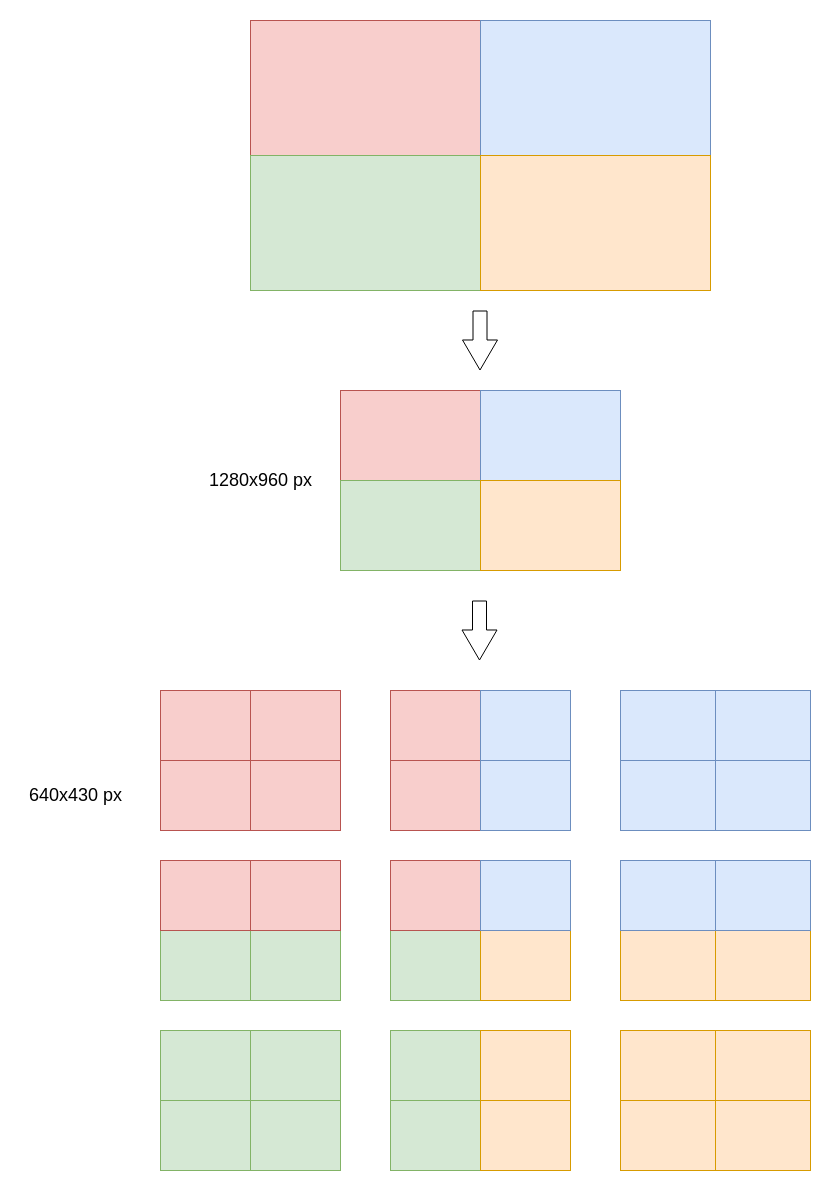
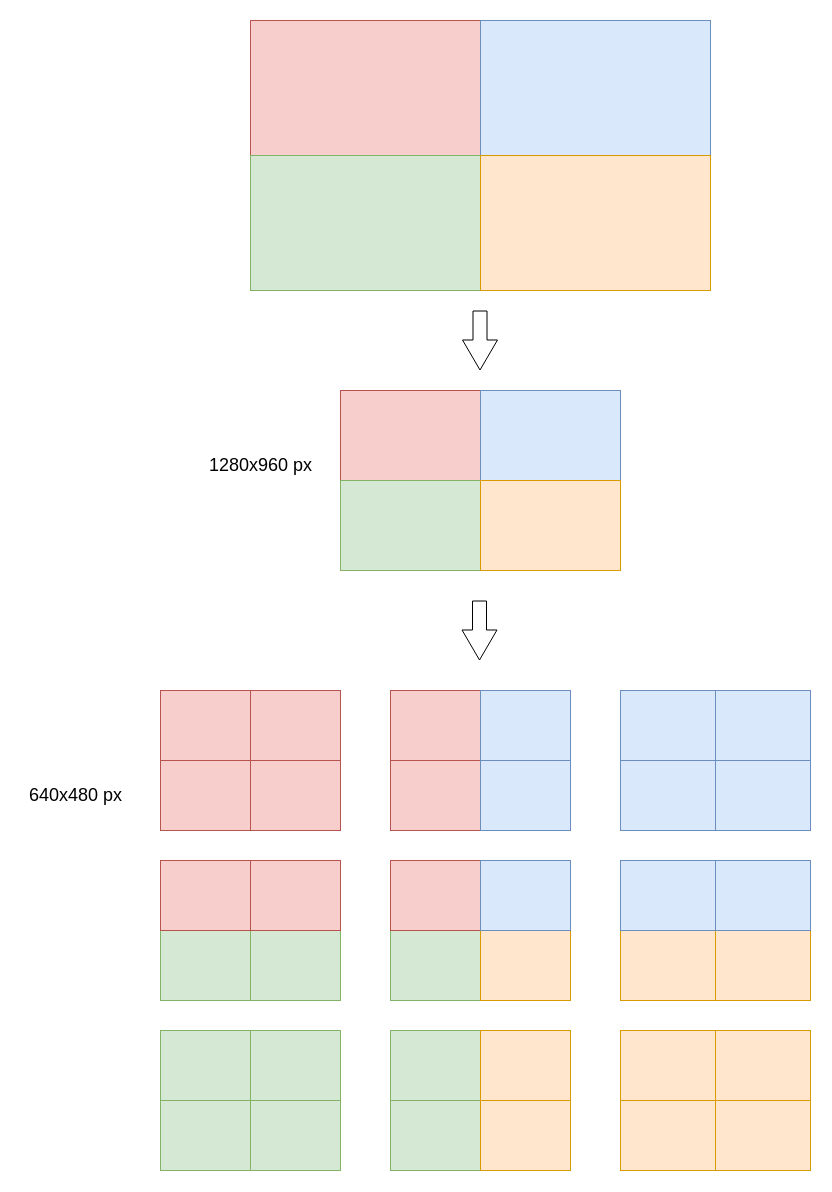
  <mxCell id="0" />
  <mxCell id="1" parent="0" />
  <mxCell id="2" value="" style="rounded=0;whiteSpace=wrap;html=1;" vertex="1" parent="1"><mxGeometry x="250" y="20" width="460" height="270" as="geometry" /></mxCell>
  <mxCell id="3" value="" style="rounded=0;whiteSpace=wrap;html=1;" vertex="1" parent="1"><mxGeometry x="340" y="390" width="280" height="180" as="geometry" /></mxCell>
  <mxCell id="4" value="" style="shape=flexArrow;endArrow=classic;html=1;width=14;endSize=9.67;" edge="1" parent="1"><mxGeometry width="50" height="50" relative="1" as="geometry"><mxPoint x="479.5" y="310" as="sourcePoint" /><mxPoint x="479.5" y="370" as="targetPoint" /></mxGeometry></mxCell>
- <mxCell id="5" value="1280x960 px" style="text;html=1;align=center;verticalAlign=middle;resizable=0;points=[];autosize=1;strokeColor=none;fontSize=18;" vertex="1" parent="1"><mxGeometry x="200" y="465" width="120" height="30" as="geometry" /></mxCell>
+ <mxCell id="5" value="1280x960 px" style="text;html=1;align=center;verticalAlign=middle;resizable=0;points=[];autosize=1;strokeColor=none;fontSize=18;" vertex="1" parent="1"><mxGeometry x="200" y="450" width="120" height="30" as="geometry" /></mxCell>
  <mxCell id="6" value="" style="rounded=0;whiteSpace=wrap;html=1;fontSize=18;fillColor=#f8cecc;strokeColor=#b85450;" vertex="1" parent="1"><mxGeometry x="340" y="390" width="140" height="90" as="geometry" /></mxCell>
  <mxCell id="7" value="" style="rounded=0;whiteSpace=wrap;html=1;fontSize=18;fillColor=#dae8fc;strokeColor=#6c8ebf;" vertex="1" parent="1"><mxGeometry x="480" y="390" width="140" height="90" as="geometry" /></mxCell>
  <mxCell id="8" value="" style="rounded=0;whiteSpace=wrap;html=1;fontSize=18;fillColor=#d5e8d4;strokeColor=#82b366;" vertex="1" parent="1"><mxGeometry x="340" y="480" width="140" height="90" as="geometry" /></mxCell>
  <mxCell id="9" value="" style="rounded=0;whiteSpace=wrap;html=1;fontSize=18;fillColor=#ffe6cc;strokeColor=#d79b00;" vertex="1" parent="1"><mxGeometry x="480" y="480" width="140" height="90" as="geometry" /></mxCell>
  <mxCell id="10" value="" style="rounded=0;whiteSpace=wrap;html=1;fontSize=18;fillColor=#f8cecc;strokeColor=#b85450;" vertex="1" parent="1"><mxGeometry x="250" y="20" width="230" height="135" as="geometry" /></mxCell>
  <mxCell id="11" value="" style="rounded=0;whiteSpace=wrap;html=1;fontSize=18;fillColor=#dae8fc;strokeColor=#6c8ebf;" vertex="1" parent="1"><mxGeometry x="480" y="20" width="230" height="135" as="geometry" /></mxCell>
  <mxCell id="12" value="" style="rounded=0;whiteSpace=wrap;html=1;fontSize=18;fillColor=#d5e8d4;strokeColor=#82b366;" vertex="1" parent="1"><mxGeometry x="250" y="155" width="230" height="135" as="geometry" /></mxCell>
  <mxCell id="13" value="" style="rounded=0;whiteSpace=wrap;html=1;fontSize=18;fillColor=#ffe6cc;strokeColor=#d79b00;" vertex="1" parent="1"><mxGeometry x="480" y="155" width="230" height="135" as="geometry" /></mxCell>
  <mxCell id="14" value="" style="rounded=0;whiteSpace=wrap;html=1;fontSize=18;fillColor=#f8cecc;strokeColor=#b85450;" vertex="1" parent="1"><mxGeometry x="160" y="760" width="90" height="70" as="geometry" /></mxCell>
  <mxCell id="15" value="" style="rounded=0;whiteSpace=wrap;html=1;fontSize=18;fillColor=#f8cecc;strokeColor=#b85450;" vertex="1" parent="1"><mxGeometry x="250" y="760" width="90" height="70" as="geometry" /></mxCell>
  <mxCell id="16" value="" style="rounded=0;whiteSpace=wrap;html=1;fontSize=18;fillColor=#f8cecc;strokeColor=#b85450;" vertex="1" parent="1"><mxGeometry x="160" y="690" width="90" height="70" as="geometry" /></mxCell>
  <mxCell id="17" value="" style="rounded=0;whiteSpace=wrap;html=1;fontSize=18;fillColor=#f8cecc;strokeColor=#b85450;" vertex="1" parent="1"><mxGeometry x="250" y="690" width="90" height="70" as="geometry" /></mxCell>
  <mxCell id="18" value="" style="rounded=0;whiteSpace=wrap;html=1;fontSize=18;fillColor=#f8cecc;strokeColor=#b85450;" vertex="1" parent="1"><mxGeometry x="390" y="760" width="90" height="70" as="geometry" /></mxCell>
  <mxCell id="19" value="" style="rounded=0;whiteSpace=wrap;html=1;fontSize=18;fillColor=#dae8fc;strokeColor=#6c8ebf;" vertex="1" parent="1"><mxGeometry x="480" y="760" width="90" height="70" as="geometry" /></mxCell>
  <mxCell id="20" value="" style="rounded=0;whiteSpace=wrap;html=1;fontSize=18;fillColor=#f8cecc;strokeColor=#b85450;" vertex="1" parent="1"><mxGeometry x="390" y="690" width="90" height="70" as="geometry" /></mxCell>
  <mxCell id="21" value="" style="rounded=0;whiteSpace=wrap;html=1;fontSize=18;fillColor=#dae8fc;strokeColor=#6c8ebf;" vertex="1" parent="1"><mxGeometry x="480" y="690" width="90" height="70" as="geometry" /></mxCell>
  <mxCell id="22" value="" style="rounded=0;whiteSpace=wrap;html=1;fontSize=18;fillColor=#dae8fc;strokeColor=#6c8ebf;" vertex="1" parent="1"><mxGeometry x="620" y="760" width="95" height="70" as="geometry" /></mxCell>
  <mxCell id="23" value="" style="rounded=0;whiteSpace=wrap;html=1;fontSize=18;fillColor=#dae8fc;strokeColor=#6c8ebf;" vertex="1" parent="1"><mxGeometry x="715" y="760" width="95" height="70" as="geometry" /></mxCell>
  <mxCell id="24" value="" style="rounded=0;whiteSpace=wrap;html=1;fontSize=18;fillColor=#dae8fc;strokeColor=#6c8ebf;" vertex="1" parent="1"><mxGeometry x="620" y="690" width="95" height="70" as="geometry" /></mxCell>
  <mxCell id="25" value="" style="rounded=0;whiteSpace=wrap;html=1;fontSize=18;fillColor=#dae8fc;strokeColor=#6c8ebf;" vertex="1" parent="1"><mxGeometry x="715" y="690" width="95" height="70" as="geometry" /></mxCell>
  <mxCell id="26" value="" style="rounded=0;whiteSpace=wrap;html=1;fontSize=18;fillColor=#d5e8d4;strokeColor=#82b366;" vertex="1" parent="1"><mxGeometry x="160" y="930" width="90" height="70" as="geometry" /></mxCell>
  <mxCell id="27" value="" style="rounded=0;whiteSpace=wrap;html=1;fontSize=18;fillColor=#d5e8d4;strokeColor=#82b366;" vertex="1" parent="1"><mxGeometry x="250" y="930" width="90" height="70" as="geometry" /></mxCell>
  <mxCell id="28" value="" style="rounded=0;whiteSpace=wrap;html=1;fontSize=18;fillColor=#f8cecc;strokeColor=#b85450;" vertex="1" parent="1"><mxGeometry x="160" y="860" width="90" height="70" as="geometry" /></mxCell>
  <mxCell id="29" value="" style="rounded=0;whiteSpace=wrap;html=1;fontSize=18;fillColor=#f8cecc;strokeColor=#b85450;" vertex="1" parent="1"><mxGeometry x="250" y="860" width="90" height="70" as="geometry" /></mxCell>
  <mxCell id="30" value="" style="rounded=0;whiteSpace=wrap;html=1;fontSize=18;fillColor=#d5e8d4;strokeColor=#82b366;" vertex="1" parent="1"><mxGeometry x="390" y="930" width="90" height="70" as="geometry" /></mxCell>
  <mxCell id="31" value="" style="rounded=0;whiteSpace=wrap;html=1;fontSize=18;fillColor=#ffe6cc;strokeColor=#d79b00;" vertex="1" parent="1"><mxGeometry x="480" y="930" width="90" height="70" as="geometry" /></mxCell>
  <mxCell id="32" value="" style="rounded=0;whiteSpace=wrap;html=1;fontSize=18;fillColor=#f8cecc;strokeColor=#b85450;" vertex="1" parent="1"><mxGeometry x="390" y="860" width="90" height="70" as="geometry" /></mxCell>
  <mxCell id="33" value="" style="rounded=0;whiteSpace=wrap;html=1;fontSize=18;fillColor=#dae8fc;strokeColor=#6c8ebf;" vertex="1" parent="1"><mxGeometry x="480" y="860" width="90" height="70" as="geometry" /></mxCell>
  <mxCell id="34" value="" style="rounded=0;whiteSpace=wrap;html=1;fontSize=18;fillColor=#ffe6cc;strokeColor=#d79b00;" vertex="1" parent="1"><mxGeometry x="620" y="930" width="95" height="70" as="geometry" /></mxCell>
  <mxCell id="35" value="" style="rounded=0;whiteSpace=wrap;html=1;fontSize=18;fillColor=#ffe6cc;strokeColor=#d79b00;" vertex="1" parent="1"><mxGeometry x="715" y="930" width="95" height="70" as="geometry" /></mxCell>
  <mxCell id="36" value="" style="rounded=0;whiteSpace=wrap;html=1;fontSize=18;fillColor=#dae8fc;strokeColor=#6c8ebf;" vertex="1" parent="1"><mxGeometry x="620" y="860" width="95" height="70" as="geometry" /></mxCell>
  <mxCell id="37" value="" style="rounded=0;whiteSpace=wrap;html=1;fontSize=18;fillColor=#dae8fc;strokeColor=#6c8ebf;" vertex="1" parent="1"><mxGeometry x="715" y="860" width="95" height="70" as="geometry" /></mxCell>
  <mxCell id="38" value="" style="rounded=0;whiteSpace=wrap;html=1;fontSize=18;fillColor=#d5e8d4;strokeColor=#82b366;" vertex="1" parent="1"><mxGeometry x="160" y="1100" width="90" height="70" as="geometry" /></mxCell>
  <mxCell id="39" value="" style="rounded=0;whiteSpace=wrap;html=1;fontSize=18;fillColor=#d5e8d4;strokeColor=#82b366;" vertex="1" parent="1"><mxGeometry x="250" y="1100" width="90" height="70" as="geometry" /></mxCell>
  <mxCell id="40" value="" style="rounded=0;whiteSpace=wrap;html=1;fontSize=18;fillColor=#d5e8d4;strokeColor=#82b366;" vertex="1" parent="1"><mxGeometry x="160" y="1030" width="90" height="70" as="geometry" /></mxCell>
  <mxCell id="41" value="" style="rounded=0;whiteSpace=wrap;html=1;fontSize=18;fillColor=#d5e8d4;strokeColor=#82b366;" vertex="1" parent="1"><mxGeometry x="250" y="1030" width="90" height="70" as="geometry" /></mxCell>
  <mxCell id="42" value="" style="rounded=0;whiteSpace=wrap;html=1;fontSize=18;fillColor=#d5e8d4;strokeColor=#82b366;" vertex="1" parent="1"><mxGeometry x="390" y="1100" width="90" height="70" as="geometry" /></mxCell>
  <mxCell id="43" value="" style="rounded=0;whiteSpace=wrap;html=1;fontSize=18;fillColor=#ffe6cc;strokeColor=#d79b00;" vertex="1" parent="1"><mxGeometry x="480" y="1100" width="90" height="70" as="geometry" /></mxCell>
  <mxCell id="44" value="" style="rounded=0;whiteSpace=wrap;html=1;fontSize=18;fillColor=#d5e8d4;strokeColor=#82b366;" vertex="1" parent="1"><mxGeometry x="390" y="1030" width="90" height="70" as="geometry" /></mxCell>
  <mxCell id="45" value="" style="rounded=0;whiteSpace=wrap;html=1;fontSize=18;fillColor=#ffe6cc;strokeColor=#d79b00;" vertex="1" parent="1"><mxGeometry x="480" y="1030" width="90" height="70" as="geometry" /></mxCell>
  <mxCell id="46" value="" style="rounded=0;whiteSpace=wrap;html=1;fontSize=18;fillColor=#ffe6cc;strokeColor=#d79b00;" vertex="1" parent="1"><mxGeometry x="620" y="1100" width="95" height="70" as="geometry" /></mxCell>
  <mxCell id="47" value="" style="rounded=0;whiteSpace=wrap;html=1;fontSize=18;fillColor=#ffe6cc;strokeColor=#d79b00;" vertex="1" parent="1"><mxGeometry x="715" y="1100" width="95" height="70" as="geometry" /></mxCell>
  <mxCell id="48" value="" style="rounded=0;whiteSpace=wrap;html=1;fontSize=18;fillColor=#ffe6cc;strokeColor=#d79b00;" vertex="1" parent="1"><mxGeometry x="620" y="1030" width="95" height="70" as="geometry" /></mxCell>
  <mxCell id="49" value="" style="rounded=0;whiteSpace=wrap;html=1;fontSize=18;fillColor=#ffe6cc;strokeColor=#d79b00;" vertex="1" parent="1"><mxGeometry x="715" y="1030" width="95" height="70" as="geometry" /></mxCell>
- <mxCell id="50" value="640x430 px" style="text;html=1;align=center;verticalAlign=middle;resizable=0;points=[];autosize=1;strokeColor=none;fontSize=18;" vertex="1" parent="1"><mxGeometry y="780" width="110" height="30" as="geometry" x="20" /></mxCell>
+ <mxCell id="50" value="640x480 px" style="text;html=1;align=center;verticalAlign=middle;resizable=0;points=[];autosize=1;strokeColor=none;fontSize=18;" vertex="1" parent="1"><mxGeometry y="780" width="110" height="30" as="geometry" x="20" /></mxCell>
  <mxCell id="51" value="" style="shape=flexArrow;endArrow=classic;html=1;width=14;endSize=9.67;" edge="1" parent="1"><mxGeometry width="50" height="50" relative="1" as="geometry"><mxPoint x="479" y="600" as="sourcePoint" /><mxPoint x="479" y="660" as="targetPoint" /></mxGeometry></mxCell>
